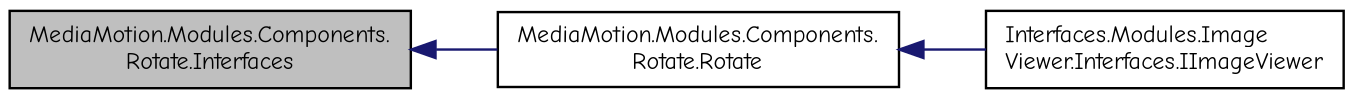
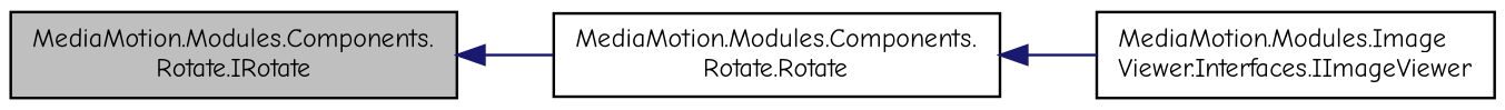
  digraph {
    fontname="Comic Neue"
    rankdir=LR
    node [color=black fillcolor=white fontname="Comic Neue" fontsize=10 shape=record style=filled]
    edge [color=midnightblue dir=back fontname="Comic Neue" fontsize=10 labelfontname=Helvetica labelfontsize=10 style=solid]
-   n1 [fillcolor=grey75 fontcolor=black height=0.2 label="MediaMotion.Modules.Components.\lRotate.Interfaces" width=0.4]
+   n1 [fillcolor=grey75 fontcolor=black height=0.2 label="MediaMotion.Modules.Components.\lRotate.IRotate" width=0.4]
    n2 [height=0.2 label="MediaMotion.Modules.Components.\lRotate.Rotate" width=0.4]
-   n3 [height=0.2 label="Interfaces.Modules.Image\lViewer.Interfaces.IImageViewer" width=0.4]
+   n3 [height=0.2 label="MediaMotion.Modules.Image\lViewer.Interfaces.IImageViewer" width=0.4]
    n1 -> n2
    n2 -> n3
  }
